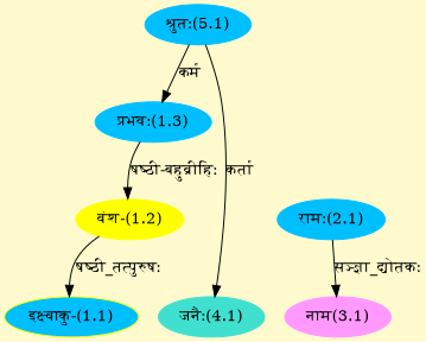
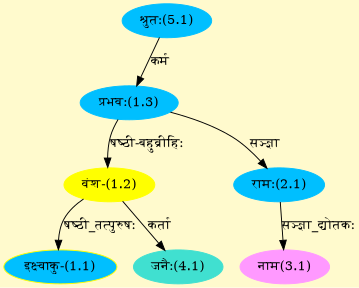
  digraph {
    bgcolor=lemonchiffon1
    compound=true
    fontname="DejaVu Serif"
    rankdir=BT
    node [color="#00BFFF" fontname="DejaVu Serif" style=filled]
    edge [dir=back fontname="DejaVu Serif"]
    n1 [color="#FFFF00" fillcolor="#00BFFF" label="इक्ष्वाकु-(1.1)"]
    n2 [color="#FFFF00" label="वंश-(1.2)"]
    n3 [label="प्रभवः(1.3)"]
    n4 [label="श्रुतः(5.1)"]
    n5 [label="रामः(2.1)"]
    n6 [color="#FF99FF" label="नाम(3.1)"]
    n7 [color="#40E0D0" label="जनैः(4.1)"]
    n1 -> n2 [label="षष्ठी_तत्पुरुषः"]
    n2 -> n3 [label="षष्ठी-बहुव्रीहिः"]
    n3 -> n4 [label="कर्म"]
+   n5 -> n3 [label="सञ्ज्ञा"]
    n6 -> n5 [label="सञ्ज्ञा_द्योतकः"]
-   n7 -> n4 [label="कर्ता"]
+   n7 -> n2 [label="कर्ता"]
  }
